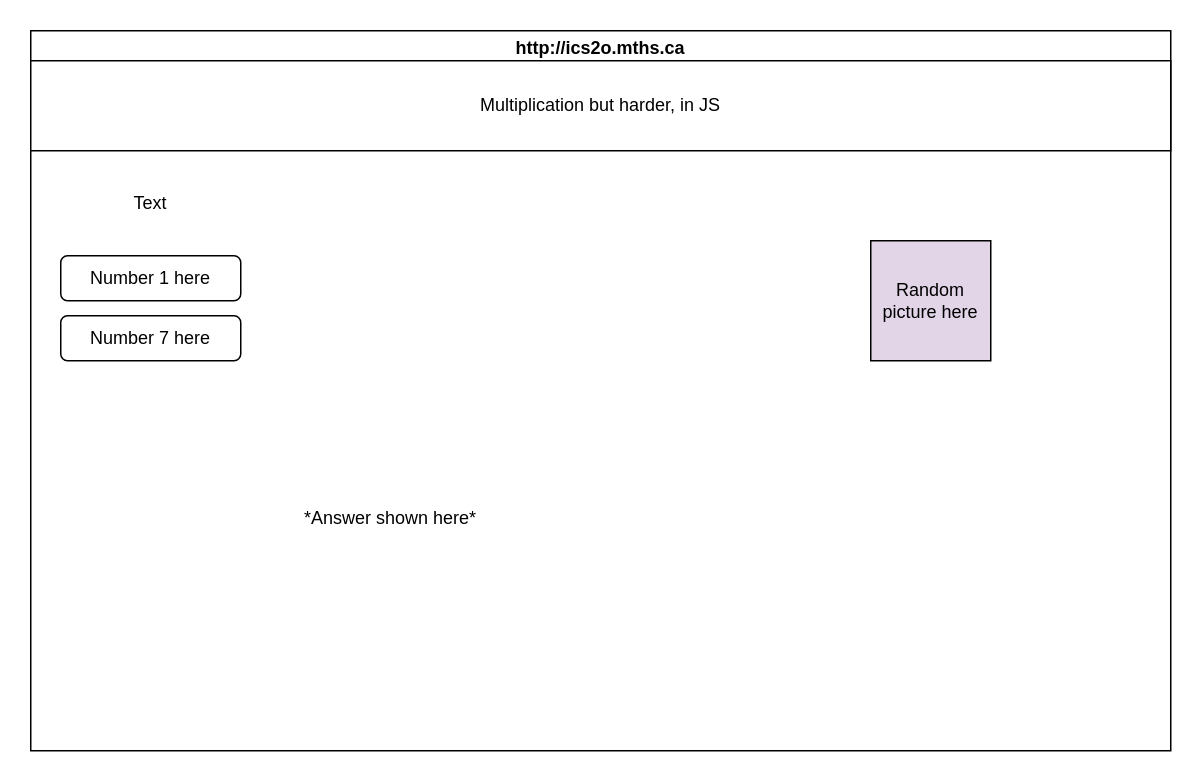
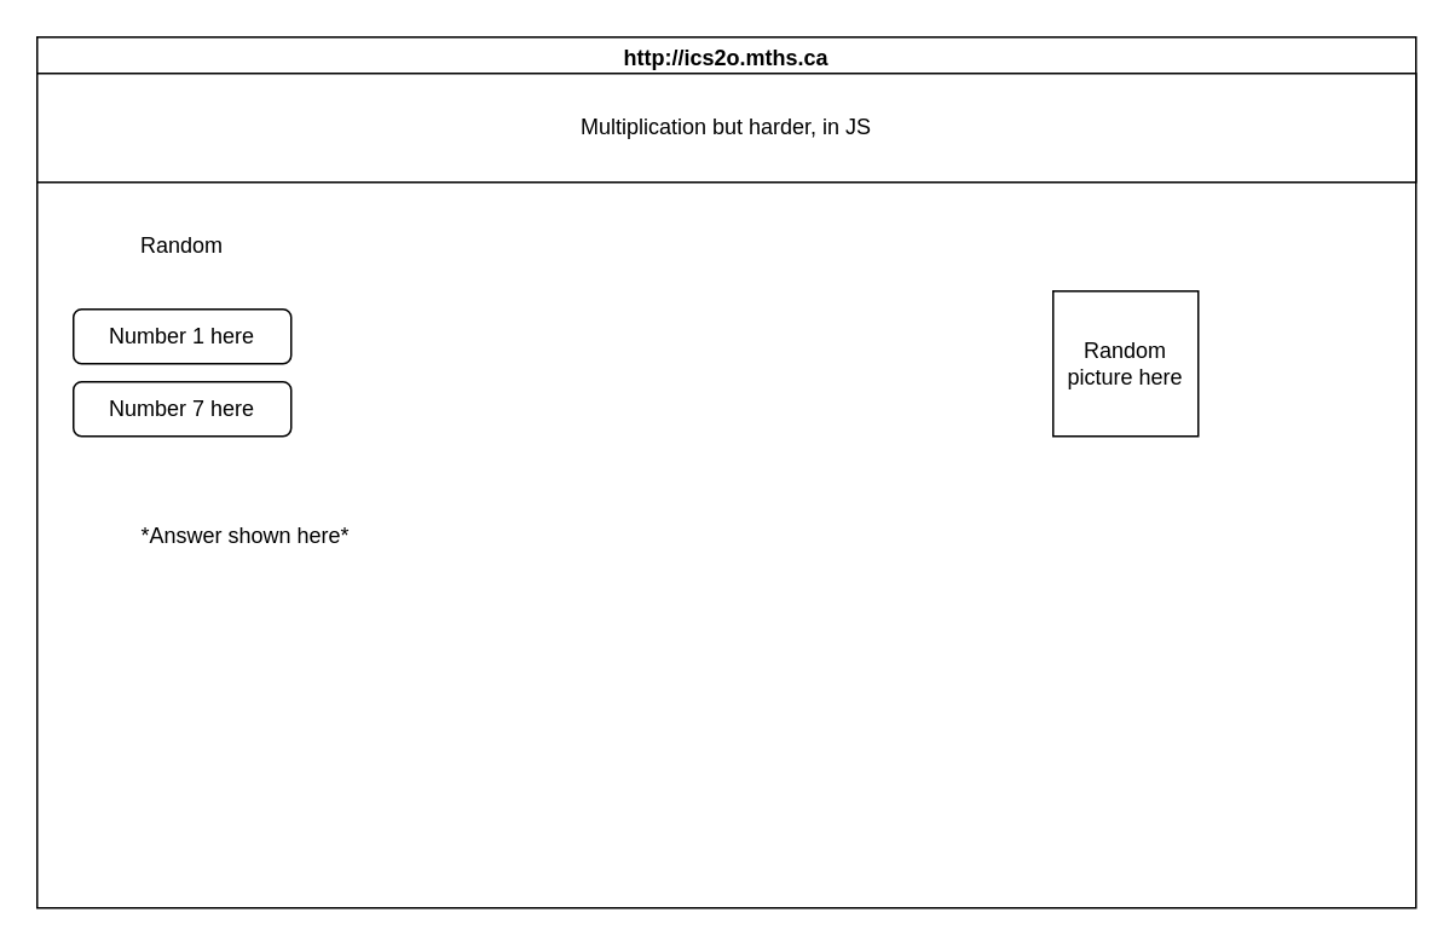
  <mxCell id="0" />
  <mxCell id="1" parent="0" />
  <mxCell id="2" value="http://ics2o.mths.ca" style="swimlane;whiteSpace=wrap;html=1;" parent="1" vertex="1"><mxGeometry x="20" y="20" width="760" height="480" as="geometry" /></mxCell>
  <mxCell id="3" value="Multiplication but harder, in JS" style="rounded=0;whiteSpace=wrap;html=1;" vertex="1" parent="2"><mxGeometry y="20" width="760" height="60" as="geometry" /></mxCell>
  <mxCell id="4" value="Number 1 here" style="rounded=1;whiteSpace=wrap;html=1;" vertex="1" parent="2"><mxGeometry x="20" y="150" width="120" height="30" as="geometry" /></mxCell>
  <mxCell id="5" value="Number 7 here" style="rounded=1;whiteSpace=wrap;html=1;" vertex="1" parent="2"><mxGeometry x="20" y="190" width="120" height="30" as="geometry" /></mxCell>
- <mxCell id="6" value="Random picture here" style="whiteSpace=wrap;html=1;aspect=fixed;fillColor=#e1d5e7;" vertex="1" parent="2"><mxGeometry x="560" y="140" width="80" height="80" as="geometry" /></mxCell>
- <mxCell id="7" value="*Answer shown here*" style="text;html=1;strokeColor=none;fillColor=none;align=center;verticalAlign=middle;whiteSpace=wrap;rounded=0;" vertex="1" parent="2"><mxGeometry x="175" y="310" width="130" height="30" as="geometry" /></mxCell>
- <mxCell id="8" value="Text" style="text;html=1;strokeColor=none;fillColor=none;align=center;verticalAlign=middle;whiteSpace=wrap;rounded=0;" vertex="1" parent="2"><mxGeometry x="50" y="100" width="60" height="30" as="geometry" /></mxCell>
+ <mxCell id="6" value="Random picture here" style="whiteSpace=wrap;html=1;aspect=fixed;" vertex="1" parent="2"><mxGeometry x="560" y="140" width="80" height="80" as="geometry" /></mxCell>
+ <mxCell id="7" value="*Answer shown here*" style="text;html=1;strokeColor=none;fillColor=none;align=center;verticalAlign=middle;whiteSpace=wrap;rounded=0;" vertex="1" parent="2"><mxGeometry x="50" y="260" width="130" height="30" as="geometry" /></mxCell>
+ <mxCell id="8" value="Random" style="text;html=1;strokeColor=none;fillColor=none;align=center;verticalAlign=middle;whiteSpace=wrap;rounded=0;" vertex="1" parent="2"><mxGeometry x="50" y="100" width="60" height="30" as="geometry" /></mxCell>
